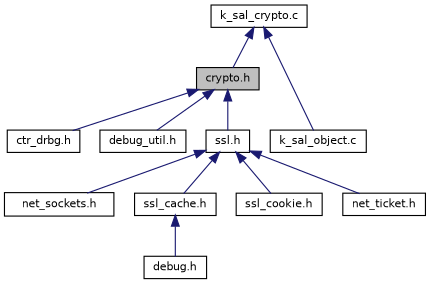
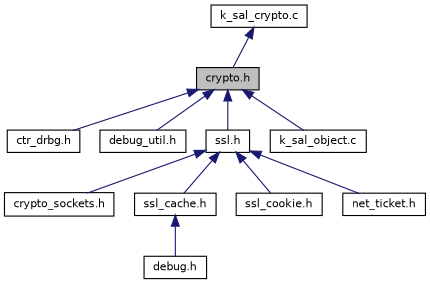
  digraph {
    node [color=black fillcolor=white fontname=Helvetica fontsize=10 shape=record style=filled]
    edge [color=midnightblue dir=back fontname=Helvetica fontsize=10 labelfontname=Helvetica labelfontsize=10 style=solid]
    n1 [fillcolor=grey75 fontcolor=black height=0.2 label="crypto.h" width=0.4]
    n2 [height=0.2 label="ctr_drbg.h" width=0.4]
    n3 [height=0.2 label="debug_util.h" width=0.4]
    n4 [height=0.2 label="ssl.h" width=0.4]
    n5 [height=0.2 label="k_sal_object.c" width=0.4]
-   n6 [height=0.2 label="net_sockets.h" width=0.4]
+   n6 [height=0.2 label="crypto_sockets.h" width=0.4]
    n7 [height=0.2 label="ssl_cache.h" width=0.4]
    n8 [height=0.2 label="ssl_cookie.h" width=0.4]
    n9 [height=0.2 label="net_ticket.h" width=0.4]
    n10 [height=0.2 label="k_sal_crypto.c" width=0.4]
    n11 [height=0.2 label="debug.h" width=0.4]
    n1 -> n2
    n1 -> n3
    n1 -> n4
-   n10 -> n5
+   n1 -> n5
    n4 -> n6
    n4 -> n7
    n4 -> n8
    n4 -> n9
    n7 -> n11
    n10 -> n1
  }
